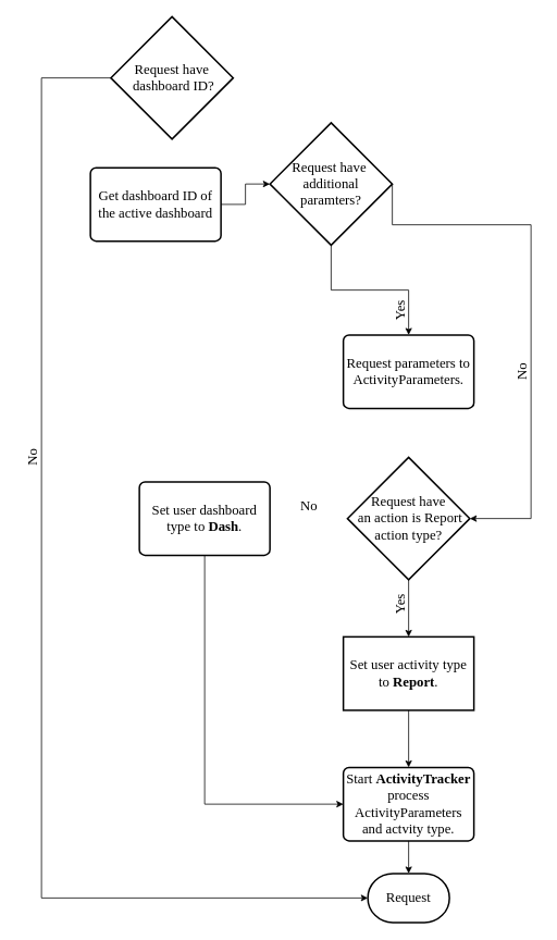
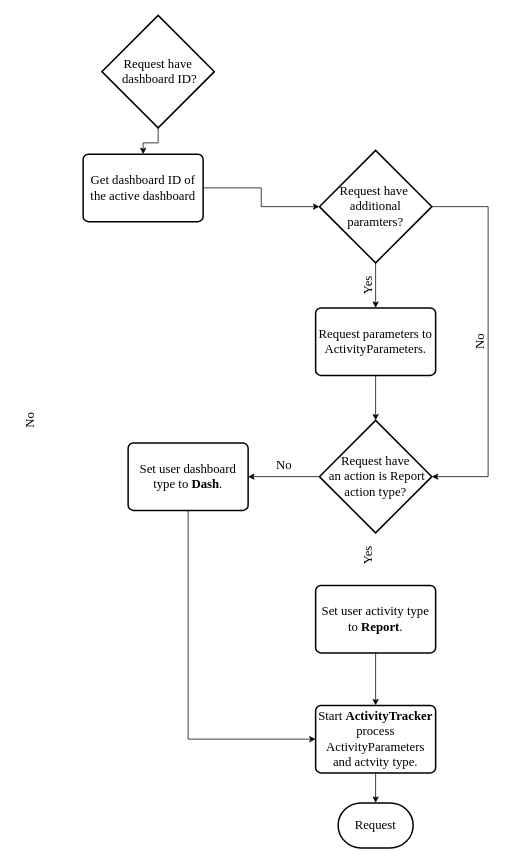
  <mxCell id="0" />
  <mxCell id="1" parent="0" />
  <mxCell id="2" style="edgeStyle=orthogonalEdgeStyle;rounded=0;orthogonalLoop=1;jettySize=auto;html=1;exitX=1;exitY=0.5;exitDx=0;exitDy=0;entryX=0;entryY=0.5;entryDx=0;entryDy=0;entryPerimeter=0;fontFamily=Times New Roman;fontSize=17;" parent="1" source="3" target="6" edge="1"><mxGeometry relative="1" as="geometry" /></mxCell>
  <mxCell id="3" value="Get dashboard ID of the active dashboard" style="rounded=1;whiteSpace=wrap;html=1;absoluteArcSize=1;arcSize=14;strokeWidth=2;fontFamily=Times New Roman;fillColor=none;fontSize=17;" parent="1" vertex="1"><mxGeometry x="110" y="205" width="160" height="90" as="geometry" /></mxCell>
  <mxCell id="4" style="edgeStyle=orthogonalEdgeStyle;rounded=0;orthogonalLoop=1;jettySize=auto;html=1;exitX=0.5;exitY=1;exitDx=0;exitDy=0;exitPerimeter=0;entryX=0.5;entryY=0;entryDx=0;entryDy=0;fontFamily=Times New Roman;fontSize=17;" parent="1" source="6" target="8" edge="1"><mxGeometry relative="1" as="geometry" /></mxCell>
  <mxCell id="5" style="edgeStyle=orthogonalEdgeStyle;rounded=0;orthogonalLoop=1;jettySize=auto;html=1;exitX=1;exitY=0.5;exitDx=0;exitDy=0;exitPerimeter=0;entryX=1;entryY=0.5;entryDx=0;entryDy=0;fontFamily=Times New Roman;fontSize=17;entryPerimeter=0;" parent="1" source="6" target="11" edge="1"><mxGeometry relative="1" as="geometry"><Array as="points"><mxPoint x="650" y="275" /><mxPoint x="650" y="635" /></Array><mxPoint x="580" y="820" as="targetPoint" /></mxGeometry></mxCell>
- <mxCell id="6" value="Request have&amp;nbsp;&lt;br style=&quot;font-size: 17px&quot;&gt;additional&lt;br&gt;paramters?" style="strokeWidth=2;html=1;shape=mxgraph.flowchart.decision;whiteSpace=wrap;fontFamily=Times New Roman;fillColor=none;fontSize=17;" parent="1" vertex="1"><mxGeometry x="330" y="150" width="150" height="150" as="geometry" /></mxCell>
+ <mxCell id="6" value="Request have&amp;nbsp;&lt;br style=&quot;font-size: 17px&quot;&gt;additional&lt;br&gt;paramters?" style="strokeWidth=2;html=1;shape=mxgraph.flowchart.decision;whiteSpace=wrap;fontFamily=Times New Roman;fillColor=none;fontSize=17;" parent="1" vertex="1"><mxGeometry x="425" y="200" width="150" height="150" as="geometry" /></mxCell>
+ <mxCell id="7" style="edgeStyle=orthogonalEdgeStyle;rounded=0;orthogonalLoop=1;jettySize=auto;html=1;exitX=0.5;exitY=1;exitDx=0;exitDy=0;entryX=0.5;entryY=0;entryDx=0;entryDy=0;entryPerimeter=0;" parent="1" source="8" target="11" edge="1"><mxGeometry relative="1" as="geometry" /></mxCell>
  <mxCell id="8" value="Request parameters to ActivityParameters." style="rounded=1;whiteSpace=wrap;html=1;absoluteArcSize=1;arcSize=14;strokeWidth=2;fontFamily=Times New Roman;fillColor=none;fontSize=17;" parent="1" vertex="1"><mxGeometry x="420" y="410" width="160" height="90" as="geometry" /></mxCell>
- <mxCell id="10" style="edgeStyle=orthogonalEdgeStyle;rounded=0;orthogonalLoop=1;jettySize=auto;html=1;exitX=0.5;exitY=1;exitDx=0;exitDy=0;exitPerimeter=0;entryX=0.5;entryY=0;entryDx=0;entryDy=0;" parent="1" source="11" target="13" edge="1"><mxGeometry relative="1" as="geometry" /></mxCell>
+ <mxCell id="9" style="edgeStyle=orthogonalEdgeStyle;rounded=0;orthogonalLoop=1;jettySize=auto;html=1;exitX=0;exitY=0.5;exitDx=0;exitDy=0;exitPerimeter=0;entryX=1;entryY=0.5;entryDx=0;entryDy=0;" parent="1" source="11" target="22" edge="1"><mxGeometry relative="1" as="geometry" /></mxCell>
  <mxCell id="11" value="Request have&lt;br style=&quot;font-size: 17px&quot;&gt;&amp;nbsp;an action is Report action type?" style="strokeWidth=2;html=1;shape=mxgraph.flowchart.decision;whiteSpace=wrap;fontFamily=Times New Roman;fillColor=none;fontSize=17;" parent="1" vertex="1"><mxGeometry x="425" y="560" width="150" height="150" as="geometry" /></mxCell>
  <mxCell id="12" style="edgeStyle=orthogonalEdgeStyle;rounded=0;orthogonalLoop=1;jettySize=auto;html=1;exitX=0.5;exitY=1;exitDx=0;exitDy=0;fontFamily=Times New Roman;fontSize=17;" parent="1" source="13" target="25" edge="1"><mxGeometry relative="1" as="geometry" /></mxCell>
- <mxCell id="13" value="Set user activity type to &lt;b style=&quot;font-size: 17px;&quot;&gt;Report&lt;/b&gt;." style="whiteSpace=wrap;html=1;absoluteArcSize=1;arcSize=14;strokeWidth=2;fontFamily=Times New Roman;fillColor=none;fontSize=17;rounded=0;" parent="1" vertex="1"><mxGeometry x="420" y="780" width="160" height="90" as="geometry" /></mxCell>
- <mxCell id="15" style="edgeStyle=orthogonalEdgeStyle;rounded=0;orthogonalLoop=1;jettySize=auto;html=1;exitX=0;exitY=0.5;exitDx=0;exitDy=0;exitPerimeter=0;entryX=0;entryY=0.5;entryDx=0;entryDy=0;entryPerimeter=0;fontFamily=Times New Roman;fontSize=17;" parent="1" source="16" target="17" edge="1"><mxGeometry relative="1" as="geometry"><Array as="points"><mxPoint x="50" y="95" /><mxPoint x="50" y="1100" /></Array></mxGeometry></mxCell>
+ <mxCell id="13" value="Set user activity type to &lt;b style=&quot;font-size: 17px;&quot;&gt;Report&lt;/b&gt;." style="rounded=1;whiteSpace=wrap;html=1;absoluteArcSize=1;arcSize=14;strokeWidth=2;fontFamily=Times New Roman;fillColor=none;fontSize=17;" parent="1" vertex="1"><mxGeometry x="420" y="780" width="160" height="90" as="geometry" /></mxCell>
+ <mxCell id="14" style="edgeStyle=orthogonalEdgeStyle;rounded=0;orthogonalLoop=1;jettySize=auto;html=1;exitX=0.5;exitY=1;exitDx=0;exitDy=0;exitPerimeter=0;entryX=0.5;entryY=0;entryDx=0;entryDy=0;fontFamily=Times New Roman;fontSize=17;" parent="1" source="16" target="3" edge="1"><mxGeometry relative="1" as="geometry" /></mxCell>
  <mxCell id="16" value="Request have&lt;br style=&quot;font-size: 17px;&quot;&gt;&amp;nbsp;dashboard ID?" style="strokeWidth=2;html=1;shape=mxgraph.flowchart.decision;whiteSpace=wrap;fontFamily=Times New Roman;fillColor=none;fontSize=17;" parent="1" vertex="1"><mxGeometry x="135" y="20" width="150" height="150" as="geometry" /></mxCell>
  <mxCell id="17" value="Request" style="strokeWidth=2;html=1;shape=mxgraph.flowchart.terminator;whiteSpace=wrap;fillColor=none;fontFamily=Times New Roman;fontSize=17;" parent="1" vertex="1"><mxGeometry x="450" y="1070" width="100" height="60" as="geometry" /></mxCell>
  <mxCell id="18" value="Yes" style="text;html=1;strokeColor=none;fillColor=none;align=center;verticalAlign=middle;whiteSpace=wrap;rounded=0;fontFamily=Times New Roman;rotation=-90;fontSize=17;" parent="1" vertex="1"><mxGeometry x="470" y="370" width="40" height="20" as="geometry" /></mxCell>
  <mxCell id="19" value="No" style="text;html=1;strokeColor=none;fillColor=none;align=center;verticalAlign=middle;whiteSpace=wrap;rounded=0;fontFamily=Times New Roman;rotation=-90;fontSize=17;" parent="1" vertex="1"><mxGeometry x="620" y="445" width="40" height="20" as="geometry" /></mxCell>
  <mxCell id="20" value="Yes" style="text;html=1;strokeColor=none;fillColor=none;align=center;verticalAlign=middle;whiteSpace=wrap;rounded=0;fontFamily=Times New Roman;rotation=-90;fontSize=17;" parent="1" vertex="1"><mxGeometry x="470" y="730" width="40" height="20" as="geometry" /></mxCell>
  <mxCell id="21" style="edgeStyle=orthogonalEdgeStyle;rounded=0;orthogonalLoop=1;jettySize=auto;html=1;exitX=0.5;exitY=1;exitDx=0;exitDy=0;entryX=0;entryY=0.5;entryDx=0;entryDy=0;" parent="1" source="22" target="25" edge="1"><mxGeometry relative="1" as="geometry" /></mxCell>
  <mxCell id="22" value="Set user dashboard type to &lt;b style=&quot;font-size: 17px;&quot;&gt;Dash&lt;/b&gt;." style="rounded=1;whiteSpace=wrap;html=1;absoluteArcSize=1;arcSize=14;strokeWidth=2;fontFamily=Times New Roman;fillColor=none;fontSize=17;" parent="1" vertex="1"><mxGeometry x="170" y="590" width="160" height="90" as="geometry" /></mxCell>
  <mxCell id="23" value="No" style="text;html=1;strokeColor=none;fillColor=none;align=center;verticalAlign=middle;whiteSpace=wrap;rounded=0;fontFamily=Times New Roman;rotation=0;fontSize=17;" parent="1" vertex="1"><mxGeometry x="357.5" y="610" width="40" height="20" as="geometry" /></mxCell>
  <mxCell id="24" style="edgeStyle=orthogonalEdgeStyle;rounded=0;orthogonalLoop=1;jettySize=auto;html=1;exitX=0.5;exitY=1;exitDx=0;exitDy=0;entryX=0.5;entryY=0;entryDx=0;entryDy=0;entryPerimeter=0;fontFamily=Times New Roman;fontSize=17;" parent="1" source="25" target="17" edge="1"><mxGeometry relative="1" as="geometry" /></mxCell>
  <mxCell id="25" value="Start &lt;b style=&quot;font-size: 17px;&quot;&gt;ActivityTracker &lt;/b&gt;process ActivityParameters and actvity type." style="rounded=1;whiteSpace=wrap;html=1;absoluteArcSize=1;arcSize=14;strokeWidth=2;fontFamily=Times New Roman;fillColor=none;fontSize=17;" parent="1" vertex="1"><mxGeometry x="420" y="940" width="160" height="90" as="geometry" /></mxCell>
  <mxCell id="26" value="No" style="text;html=1;strokeColor=none;fillColor=none;align=center;verticalAlign=middle;whiteSpace=wrap;rounded=0;fontFamily=Times New Roman;rotation=-90;fontSize=17;" parent="1" vertex="1"><mxGeometry x="20" y="550" width="40" height="20" as="geometry" /></mxCell>
